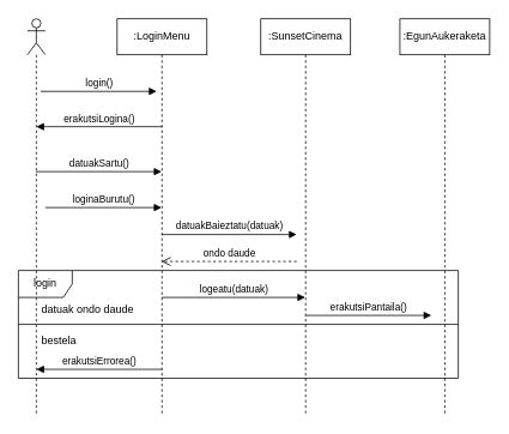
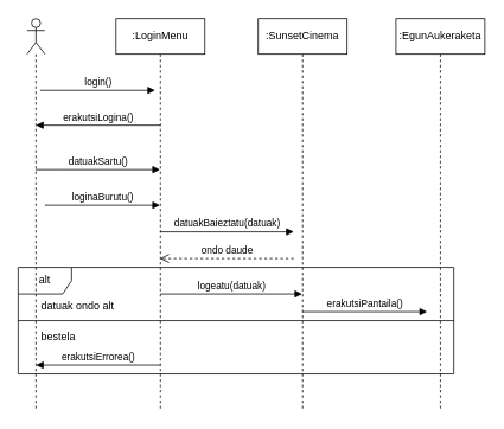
  <mxCell id="0" />
  <mxCell id="1" parent="0" />
- <mxCell id="2" value="login" style="shape=umlFrame;whiteSpace=wrap;html=1;" vertex="1" parent="1"><mxGeometry y="300" width="490" height="120" as="geometry" x="20" /></mxCell>
+ <mxCell id="2" value="alt" style="shape=umlFrame;whiteSpace=wrap;html=1;" vertex="1" parent="1"><mxGeometry y="300" width="490" height="120" as="geometry" x="20" /></mxCell>
  <mxCell id="3" value="" style="shape=umlLifeline;participant=umlActor;perimeter=lifelinePerimeter;whiteSpace=wrap;html=1;container=1;collapsible=0;recursiveResize=0;verticalAlign=top;spacingTop=36;outlineConnect=0;" vertex="1" parent="1"><mxGeometry x="30" y="20" width="20" height="440" as="geometry" /></mxCell>
  <mxCell id="4" value=":LoginMenu" style="shape=umlLifeline;perimeter=lifelinePerimeter;whiteSpace=wrap;html=1;container=1;collapsible=0;recursiveResize=0;outlineConnect=0;" vertex="1" parent="1"><mxGeometry x="130" y="20" width="100" height="440" as="geometry" /></mxCell>
  <mxCell id="5" value="logeatu(datuak)" style="html=1;verticalAlign=bottom;endArrow=block;rounded=0;" edge="1" parent="4" target="7"><mxGeometry width="80" relative="1" as="geometry"><mxPoint x="50" y="310" as="sourcePoint" /><mxPoint x="130" y="310" as="targetPoint" /></mxGeometry></mxCell>
  <mxCell id="6" value="loginaBurutu()" style="html=1;verticalAlign=bottom;endArrow=block;rounded=0;" edge="1" parent="4"><mxGeometry width="80" relative="1" as="geometry"><mxPoint x="-80" y="210.0" as="sourcePoint" /><mxPoint x="49.5" y="210.0" as="targetPoint" /></mxGeometry></mxCell>
  <mxCell id="7" value=":SunsetCinema" style="shape=umlLifeline;perimeter=lifelinePerimeter;whiteSpace=wrap;html=1;container=1;collapsible=0;recursiveResize=0;outlineConnect=0;" vertex="1" parent="1"><mxGeometry x="290" y="20" width="100" height="440" as="geometry" /></mxCell>
  <mxCell id="8" value="erakutsiPantaila()" style="html=1;verticalAlign=bottom;endArrow=block;rounded=0;" edge="1" parent="7"><mxGeometry width="80" relative="1" as="geometry"><mxPoint x="50" y="330" as="sourcePoint" /><mxPoint x="190" y="330" as="targetPoint" /></mxGeometry></mxCell>
  <mxCell id="9" value="login()" style="html=1;verticalAlign=bottom;endArrow=block;rounded=0;exitX=0.971;exitY=0.051;exitDx=0;exitDy=0;exitPerimeter=0;entryX=-0.1;entryY=0.119;entryDx=0;entryDy=0;entryPerimeter=0;" edge="1" parent="1"><mxGeometry width="80" relative="1" as="geometry"><mxPoint x="44.71" y="100.71" as="sourcePoint" /><mxPoint x="174" y="100.71" as="targetPoint" /></mxGeometry></mxCell>
  <mxCell id="10" value="datuakSartu()" style="html=1;verticalAlign=bottom;endArrow=block;rounded=0;" edge="1" parent="1" source="3" target="4"><mxGeometry width="80" relative="1" as="geometry"><mxPoint x="50" y="169.71" as="sourcePoint" /><mxPoint x="130" y="169.71" as="targetPoint" /><Array as="points"><mxPoint x="70" y="190" /></Array></mxGeometry></mxCell>
  <mxCell id="11" value="datuakBaieztatu(datuak)" style="html=1;verticalAlign=bottom;endArrow=block;rounded=0;" edge="1" parent="1" source="4"><mxGeometry width="80" relative="1" as="geometry"><mxPoint x="220" y="260" as="sourcePoint" /><mxPoint x="330" y="260" as="targetPoint" /></mxGeometry></mxCell>
  <mxCell id="12" value="ondo daude" style="html=1;verticalAlign=bottom;endArrow=open;dashed=1;endSize=8;rounded=0;" edge="1" parent="1" target="4"><mxGeometry relative="1" as="geometry"><mxPoint x="330" y="290" as="sourcePoint" /><mxPoint x="250" y="290" as="targetPoint" /></mxGeometry></mxCell>
  <mxCell id="13" value=":EgunAukeraketa" style="shape=umlLifeline;perimeter=lifelinePerimeter;whiteSpace=wrap;html=1;container=1;collapsible=0;recursiveResize=0;outlineConnect=0;" vertex="1" parent="1"><mxGeometry x="445" y="20" width="100" height="440" as="geometry" /></mxCell>
  <mxCell id="14" value="erakutsiErrorea()" style="html=1;verticalAlign=bottom;endArrow=block;rounded=0;" edge="1" parent="1"><mxGeometry width="80" relative="1" as="geometry"><mxPoint x="180" y="410" as="sourcePoint" /><mxPoint x="40" y="410" as="targetPoint" /></mxGeometry></mxCell>
  <mxCell id="15" value="" style="line;strokeWidth=1;fillColor=none;align=left;verticalAlign=middle;spacingTop=-1;spacingLeft=3;spacingRight=3;rotatable=0;labelPosition=right;points=[];portConstraint=eastwest;" vertex="1" parent="1"><mxGeometry y="356" width="490" height="8" as="geometry" x="20" /></mxCell>
- <mxCell id="16" value="datuak ondo daude" style="text;strokeColor=none;fillColor=none;align=left;verticalAlign=top;spacingLeft=4;spacingRight=4;overflow=hidden;rotatable=0;points=[[0,0.5],[1,0.5]];portConstraint=eastwest;" vertex="1" parent="1"><mxGeometry x="40" y="330" width="120" height="26" as="geometry" /></mxCell>
+ <mxCell id="16" value="datuak ondo alt" style="text;strokeColor=none;fillColor=none;align=left;verticalAlign=top;spacingLeft=4;spacingRight=4;overflow=hidden;rotatable=0;points=[[0,0.5],[1,0.5]];portConstraint=eastwest;" vertex="1" parent="1"><mxGeometry x="40" y="330" width="120" height="26" as="geometry" /></mxCell>
  <mxCell id="17" value="bestela" style="text;strokeColor=none;fillColor=none;align=left;verticalAlign=top;spacingLeft=4;spacingRight=4;overflow=hidden;rotatable=0;points=[[0,0.5],[1,0.5]];portConstraint=eastwest;" vertex="1" parent="1"><mxGeometry x="40" y="364" width="50" height="26" as="geometry" /></mxCell>
  <mxCell id="18" value="erakutsiLogina()" style="html=1;verticalAlign=bottom;endArrow=block;rounded=0;" edge="1" parent="1"><mxGeometry width="80" relative="1" as="geometry"><mxPoint x="180" y="140" as="sourcePoint" /><mxPoint x="40" y="140" as="targetPoint" /></mxGeometry></mxCell>
